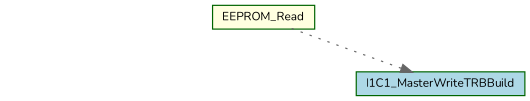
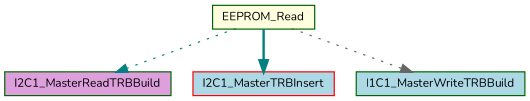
  digraph {
    fontname=Nunito
    rankdir=TB
    node [color=darkgreen fillcolor=lightblue fontname=Nunito fontsize=10 shape=record style=filled]
    edge [color=teal fontname=Nunito fontsize=10 labelfontname=Helvetica labelfontsize=10 style=dotted]
    n1 [fillcolor=lightyellow fontcolor=black height=0.2 label=EEPROM_Read width=0.4]
+   n2 [fillcolor=plum height=0.2 label=I2C1_MasterReadTRBBuild width=0.4]
+   n3 [color=red height=0.2 label=I2C1_MasterTRBInsert width=0.4]
    n4 [height=0.2 label=I1C1_MasterWriteTRBBuild width=0.4]
+   n1 -> n2
+   n1 -> n3 [style=bold]
    n1 -> n4 [color=gray40]
  }
